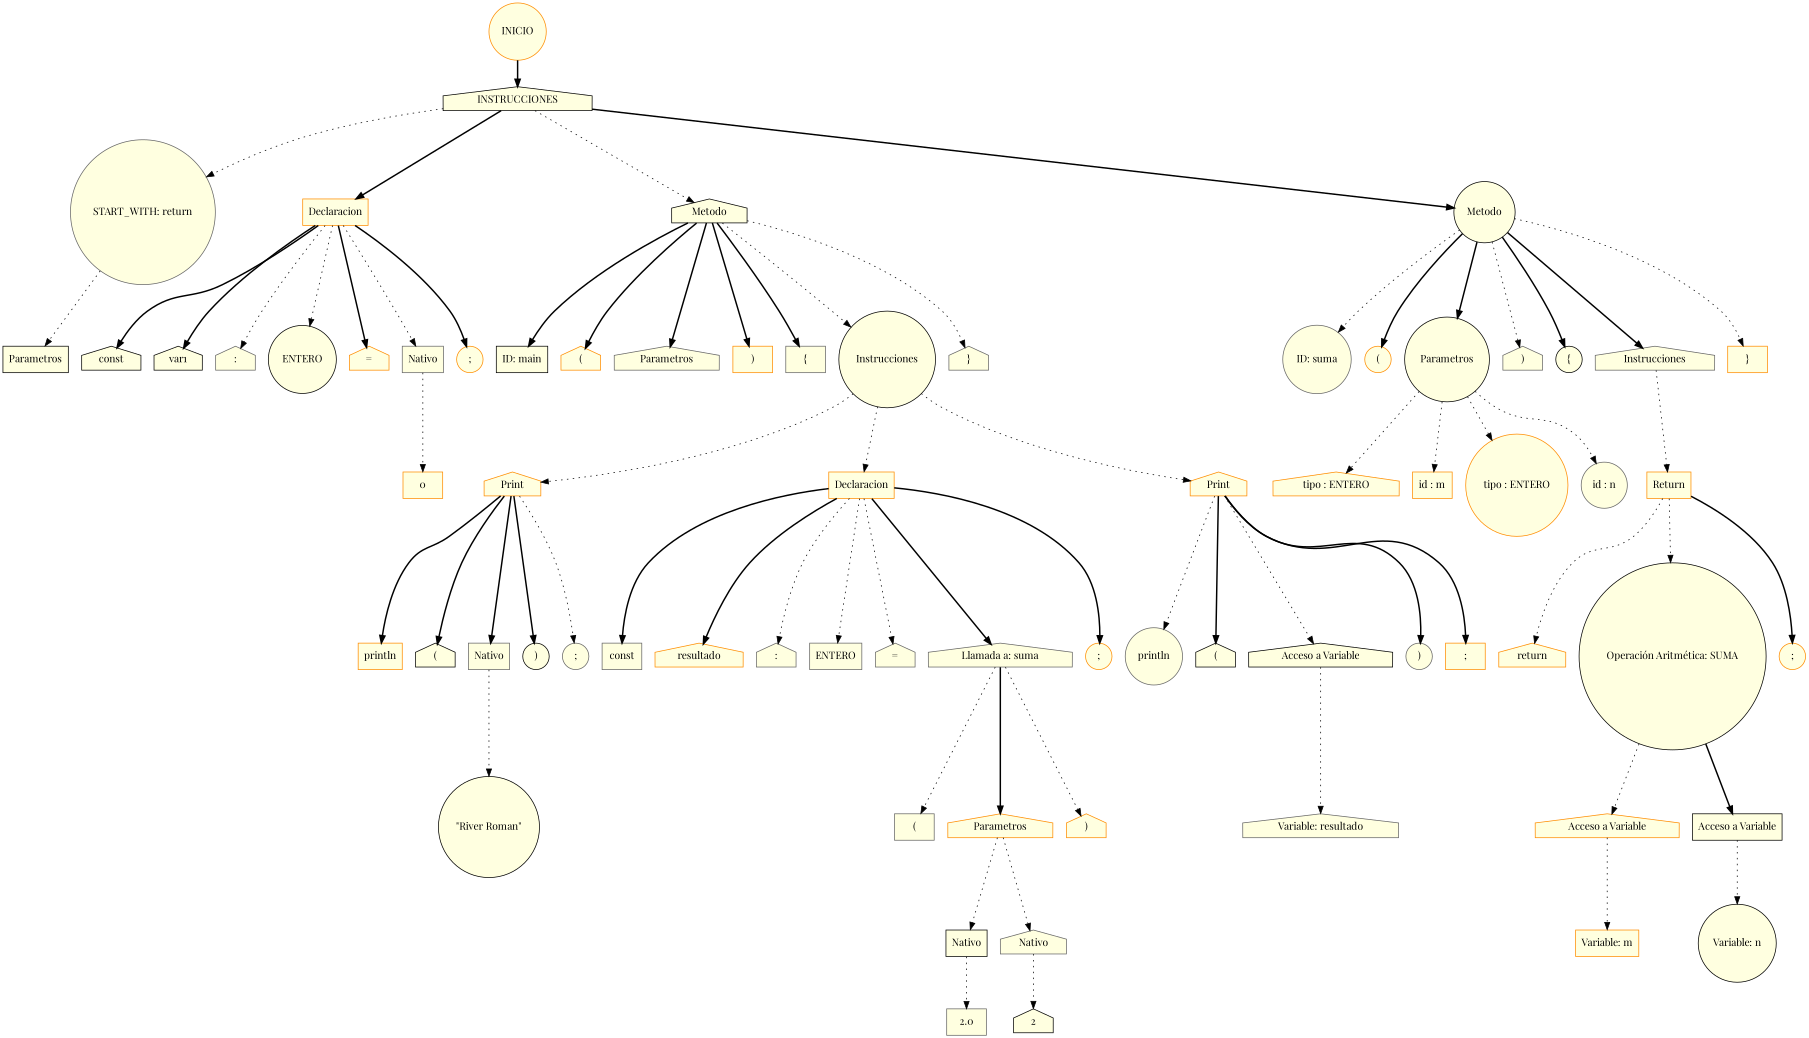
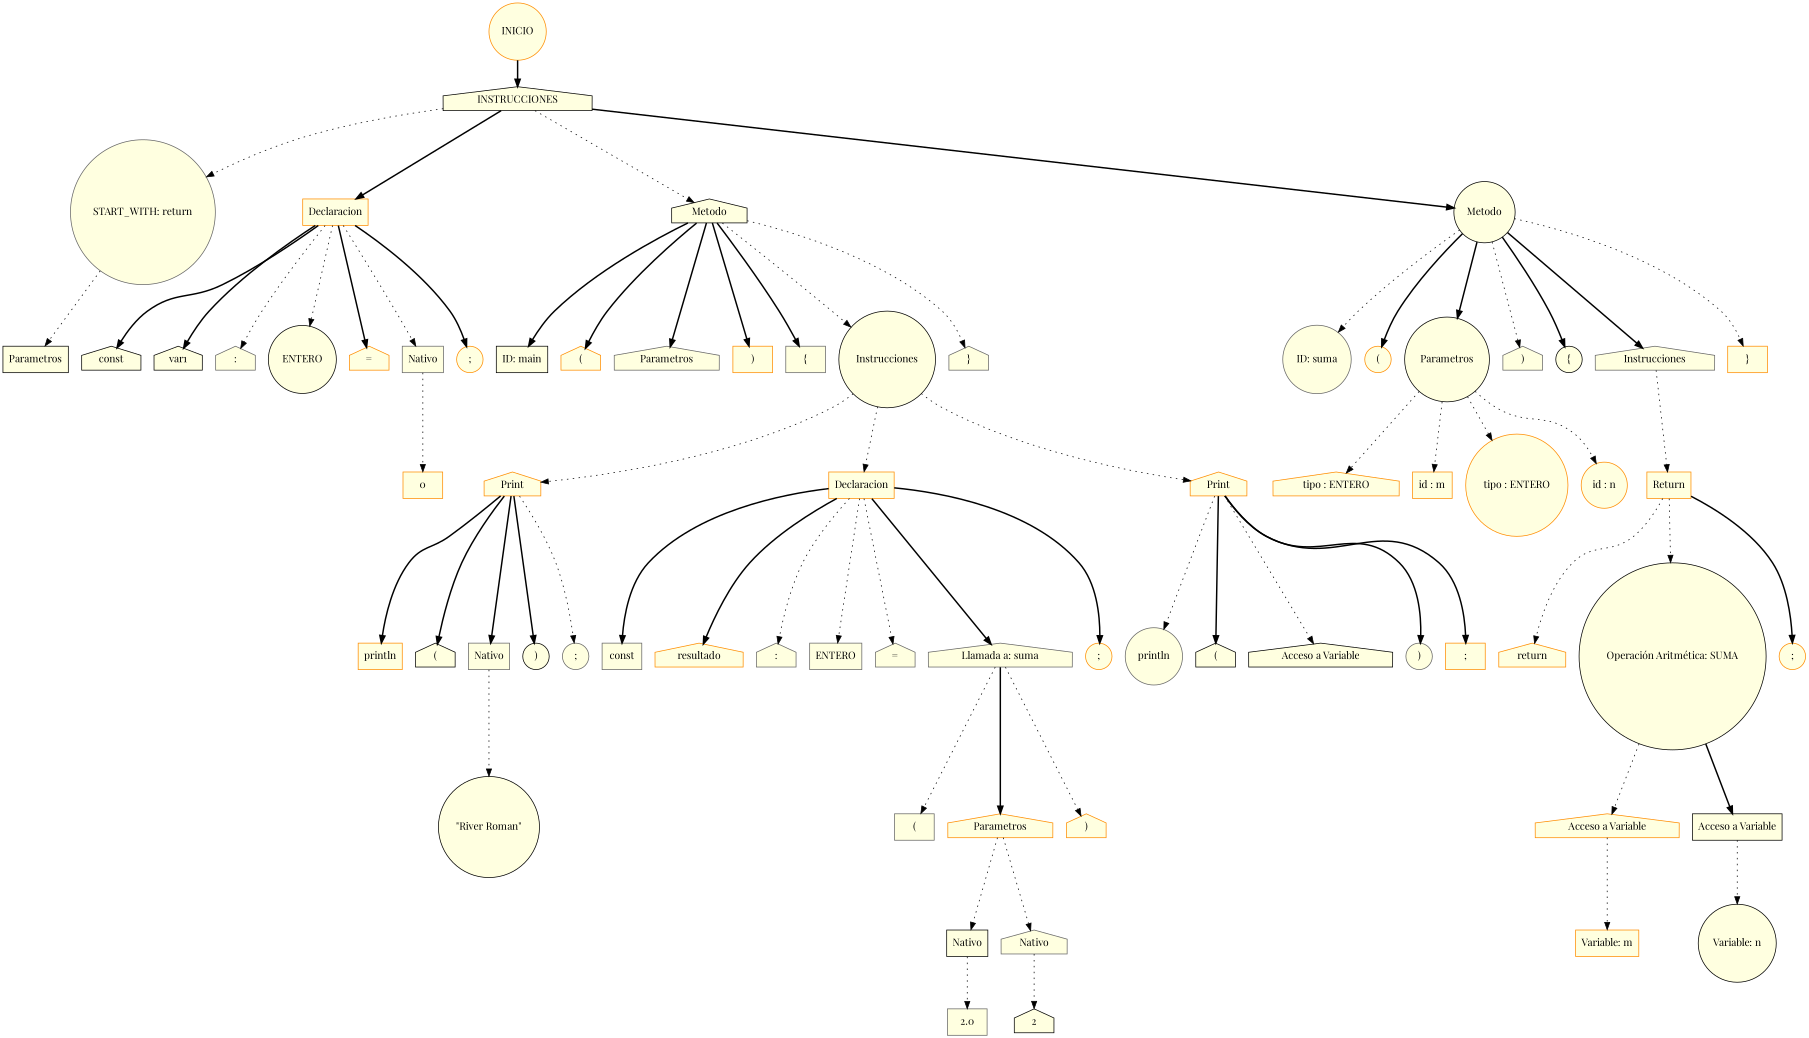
  digraph {
    fontname="Playfair Display"
    fontsize=12
    node [color=darkorange fillcolor=lightyellow fontcolor=black fontname="Playfair Display" shape=house style=filled]
    edge [fontname="Playfair Display" style=dotted]
    n1 [label=INICIO shape=circle]
    n2 [color=black label=INSTRUCCIONES]
    n3 [color=gray40 label="START_WITH: return" shape=circle]
    n4 [label=Declaracion shape=box]
    n5 [color=black label=Metodo]
    n6 [color=black label=Metodo shape=circle]
    n7 [color=black label=Parametros shape=box]
    n8 [color=black label=const]
    n9 [color=black label=var1]
    n10 [color=gray40 label=":"]
    n11 [color=black label=ENTERO shape=circle]
    n12 [label="="]
    n13 [color=gray40 label=Nativo shape=box]
    n14 [label=";" shape=circle]
    n15 [color=black label="ID: main" shape=box]
    n16 [label="("]
    n17 [color=gray40 label=Parametros]
    n18 [label=")" shape=box]
    n19 [color=gray40 label="{" shape=box]
    n20 [color=black label=Instrucciones shape=circle]
    n21 [color=gray40 label="}"]
    n22 [color=gray40 label="ID: suma" shape=circle]
    n23 [label="(" shape=circle]
    n24 [color=black label=Parametros shape=circle]
    n25 [color=gray40 label=")"]
    n26 [color=black label="{" shape=circle]
    n27 [color=gray40 label=Instrucciones]
    n28 [label="}" shape=box]
    n29 [label=0 shape=box]
    n30 [label=Print]
    n31 [label=Declaracion shape=box]
    n32 [label=Print]
    n33 [label=println shape=box]
    n34 [color=black label="("]
    n35 [color=gray40 label=Nativo shape=box]
    n36 [color=black label=")" shape=circle]
    n37 [color=gray40 label=";" shape=circle]
    n38 [color=gray40 label=const shape=box]
    n39 [label=resultado]
    n40 [color=gray40 label=":"]
    n41 [color=gray40 label=ENTERO shape=box]
    n42 [color=gray40 label="="]
    n43 [color=gray40 label="Llamada a: suma"]
    n44 [label=";" shape=circle]
    n45 [color=gray40 label=println shape=circle]
    n46 [color=black label="("]
    n47 [color=black label="Acceso a Variable"]
    n48 [color=gray40 label=")" shape=circle]
    n49 [label=";" shape=box]
    n50 [color=black label="\"River Roman\"" shape=circle]
    n51 [color=gray40 label="(" shape=box]
    n52 [label=Parametros]
    n53 [label=")"]
    n54 [color=black label=Nativo shape=box]
    n55 [color=gray40 label=Nativo]
    n56 [color=gray40 label=2.0 shape=box]
    n57 [color=black label=2]
-   n58 [color=gray40 label="Variable: resultado"]
    n59 [label="tipo : ENTERO"]
    n60 [label="id : m" shape=box]
    n61 [label="tipo : ENTERO" shape=circle]
-   n62 [color=gray40 label="id : n" shape=circle]
+   n62 [label="id : n" shape=circle]
    n63 [label=Return shape=box]
    n64 [label=return]
    n65 [color=black label="Operación Aritmética: SUMA" shape=circle]
    n66 [label=";" shape=circle]
    n67 [label="Acceso a Variable"]
    n68 [color=black label="Acceso a Variable" shape=box]
    n69 [label="Variable: m" shape=box]
    n70 [color=black label="Variable: n" shape=circle]
    n1 -> n2 [style=bold]
    n2 -> n3
    n2 -> n4 [style=bold]
    n2 -> n5
    n2 -> n6 [style=bold]
    n3 -> n7
    n4 -> n8 [style=bold]
    n4 -> n9 [style=bold]
    n4 -> n10
    n4 -> n11
    n4 -> n12 [style=bold]
    n4 -> n13
    n4 -> n14 [style=bold]
    n5 -> n15 [style=bold]
    n5 -> n16 [style=bold]
    n5 -> n17 [style=bold]
    n5 -> n18 [style=bold]
    n5 -> n19 [style=bold]
    n5 -> n20
    n5 -> n21
    n6 -> n22
    n6 -> n23 [style=bold]
    n6 -> n24 [style=bold]
    n6 -> n25
    n6 -> n26 [style=bold]
    n6 -> n27 [style=bold]
    n6 -> n28
    n13 -> n29
    n20 -> n30
    n20 -> n31
    n20 -> n32
    n24 -> n59
    n24 -> n60
    n24 -> n61
    n24 -> n62
    n27 -> n63
    n30 -> n33 [style=bold]
    n30 -> n34 [style=bold]
    n30 -> n35 [style=bold]
    n30 -> n36 [style=bold]
    n30 -> n37
    n31 -> n38 [style=bold]
    n31 -> n39 [style=bold]
    n31 -> n40
    n31 -> n41
    n31 -> n42
    n31 -> n43 [style=bold]
    n31 -> n44 [style=bold]
    n32 -> n45
    n32 -> n46 [style=bold]
    n32 -> n47
    n32 -> n48 [style=bold]
    n32 -> n49 [style=bold]
    n35 -> n50
    n43 -> n51
    n43 -> n52 [style=bold]
    n43 -> n53
-   n47 -> n58
    n52 -> n54
    n52 -> n55
    n54 -> n56
    n55 -> n57
    n63 -> n64
    n63 -> n65
    n63 -> n66 [style=bold]
    n65 -> n67
    n65 -> n68 [style=bold]
    n67 -> n69
    n68 -> n70
  }
